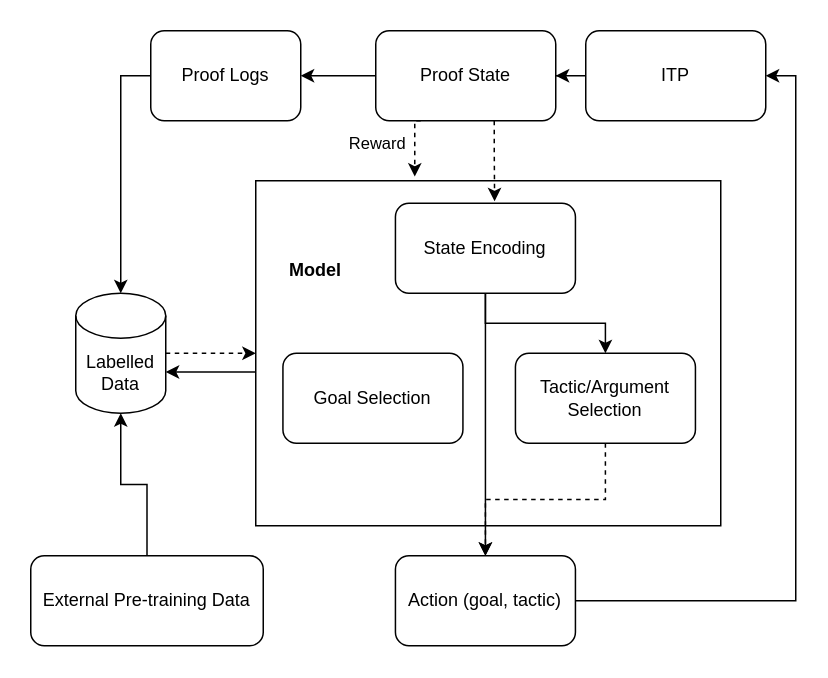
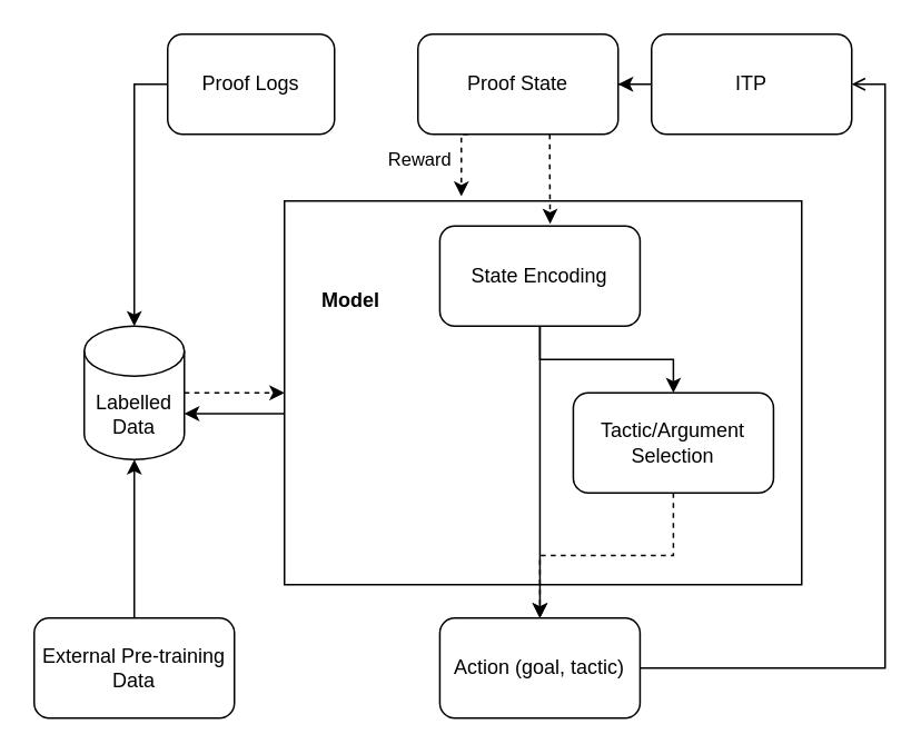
  <mxCell id="0" />
  <mxCell id="1" parent="0" />
- <mxCell id="2" style="edgeStyle=orthogonalEdgeStyle;rounded=0;orthogonalLoop=1;jettySize=auto;html=1;entryX=1;entryY=0.5;entryDx=0;entryDy=0;exitX=1;exitY=0.5;exitDx=0;exitDy=0;" edge="1" parent="1" source="20" target="4"><mxGeometry relative="1" as="geometry"><Array as="points"><mxPoint x="530" y="400" /><mxPoint x="530" y="50" /></Array></mxGeometry></mxCell>
+ <mxCell id="2" style="edgeStyle=orthogonalEdgeStyle;rounded=0;orthogonalLoop=1;jettySize=auto;html=1;entryX=1;entryY=0.5;entryDx=0;entryDy=0;exitX=1;exitY=0.5;exitDx=0;exitDy=0;endArrow=open;" edge="1" parent="1" source="20" target="4"><mxGeometry relative="1" as="geometry"><Array as="points"><mxPoint x="530" y="400" /><mxPoint x="530" y="50" /></Array></mxGeometry></mxCell>
  <mxCell id="3" style="edgeStyle=orthogonalEdgeStyle;rounded=0;orthogonalLoop=1;jettySize=auto;html=1;entryX=1;entryY=0.5;entryDx=0;entryDy=0;" edge="1" parent="1" source="4" target="10"><mxGeometry relative="1" as="geometry" /></mxCell>
  <mxCell id="4" value="&lt;div&gt;ITP&lt;/div&gt;" style="rounded=1;whiteSpace=wrap;html=1;" vertex="1" parent="1"><mxGeometry x="390" y="20" width="120" height="60" as="geometry" /></mxCell>
  <mxCell id="5" style="edgeStyle=orthogonalEdgeStyle;rounded=0;orthogonalLoop=1;jettySize=auto;html=1;entryX=0.5;entryY=0;entryDx=0;entryDy=0;entryPerimeter=0;" edge="1" parent="1" source="6" target="12"><mxGeometry relative="1" as="geometry"><Array as="points"><mxPoint x="80" y="50" /><mxPoint x="80" y="195" /></Array></mxGeometry></mxCell>
  <mxCell id="6" value="Proof Logs" style="rounded=1;whiteSpace=wrap;html=1;" vertex="1" parent="1"><mxGeometry x="100" y="20" width="100" height="60" as="geometry" /></mxCell>
- <mxCell id="7" style="edgeStyle=orthogonalEdgeStyle;rounded=0;orthogonalLoop=1;jettySize=auto;html=1;entryX=1;entryY=0.5;entryDx=0;entryDy=0;" edge="1" parent="1" source="10" target="6"><mxGeometry relative="1" as="geometry" /></mxCell>
  <mxCell id="8" style="edgeStyle=orthogonalEdgeStyle;rounded=0;orthogonalLoop=1;jettySize=auto;html=1;exitX=0.25;exitY=1;exitDx=0;exitDy=0;entryX=0.342;entryY=-0.012;entryDx=0;entryDy=0;entryPerimeter=0;dashed=1;" edge="1" parent="1" source="10" target="14"><mxGeometry relative="1" as="geometry" /></mxCell>
  <mxCell id="9" value="Reward" style="edgeLabel;html=1;align=center;verticalAlign=middle;resizable=0;points=[];" vertex="1" connectable="0" parent="8"><mxGeometry x="-0.109" y="-2" relative="1" as="geometry"><mxPoint x="-24" as="offset" /></mxGeometry></mxCell>
  <mxCell id="10" value="Proof State" style="rounded=1;whiteSpace=wrap;html=1;" vertex="1" parent="1"><mxGeometry x="250" y="20" width="120" height="60" as="geometry" /></mxCell>
  <mxCell id="11" style="edgeStyle=orthogonalEdgeStyle;rounded=0;orthogonalLoop=1;jettySize=auto;html=1;entryX=0;entryY=0.5;entryDx=0;entryDy=0;dashed=1;" edge="1" parent="1" source="12" target="14"><mxGeometry relative="1" as="geometry" /></mxCell>
  <mxCell id="12" value="Labelled Data" style="shape=cylinder3;whiteSpace=wrap;html=1;boundedLbl=1;backgroundOutline=1;size=15;" vertex="1" parent="1"><mxGeometry x="50" y="195" width="60" height="80" as="geometry" /></mxCell>
  <mxCell id="13" style="edgeStyle=orthogonalEdgeStyle;rounded=0;orthogonalLoop=1;jettySize=auto;html=1;entryX=1;entryY=0;entryDx=0;entryDy=52.5;entryPerimeter=0;" edge="1" parent="1" source="14" target="12"><mxGeometry relative="1" as="geometry"><Array as="points"><mxPoint x="125" y="248" /></Array></mxGeometry></mxCell>
  <mxCell id="14" value="" style="rounded=0;whiteSpace=wrap;html=1;" vertex="1" parent="1"><mxGeometry x="170" y="120" width="310" height="230" as="geometry" /></mxCell>
  <mxCell id="15" value="&lt;div&gt;State Encoding&lt;/div&gt;" style="rounded=1;whiteSpace=wrap;html=1;" vertex="1" parent="1"><mxGeometry x="263.12" y="135" width="120" height="60" as="geometry" /></mxCell>
  <mxCell id="16" value="&lt;div&gt;Tactic/Argument Selection&lt;/div&gt;" style="rounded=1;whiteSpace=wrap;html=1;" vertex="1" parent="1"><mxGeometry x="343.12" y="235" width="120" height="60" as="geometry" /></mxCell>
  <mxCell id="17" style="edgeStyle=orthogonalEdgeStyle;rounded=0;orthogonalLoop=1;jettySize=auto;html=1;entryX=0.5;entryY=0;entryDx=0;entryDy=0;" edge="1" parent="1" source="15" target="16"><mxGeometry relative="1" as="geometry" /></mxCell>
- <mxCell id="18" value="Goal Selection" style="rounded=1;whiteSpace=wrap;html=1;" vertex="1" parent="1"><mxGeometry x="188.12" y="235" width="120" height="60" as="geometry" /></mxCell>
  <mxCell id="19" style="edgeStyle=orthogonalEdgeStyle;rounded=0;orthogonalLoop=1;jettySize=auto;html=1;" edge="1" parent="1" source="15" target="20"><mxGeometry relative="1" as="geometry" /></mxCell>
  <mxCell id="20" value="Action (goal, tactic)" style="rounded=1;whiteSpace=wrap;html=1;" vertex="1" parent="1"><mxGeometry x="263.12" y="370" width="120" height="60" as="geometry" /></mxCell>
  <mxCell id="21" style="edgeStyle=orthogonalEdgeStyle;rounded=0;orthogonalLoop=1;jettySize=auto;html=1;entryX=0.5;entryY=0;entryDx=0;entryDy=0;dashed=1;" edge="1" parent="1" source="16" target="20"><mxGeometry relative="1" as="geometry" /></mxCell>
  <mxCell id="22" value="&lt;b&gt;Model&lt;/b&gt;" style="text;html=1;strokeColor=none;fillColor=none;align=center;verticalAlign=middle;whiteSpace=wrap;rounded=0;" vertex="1" parent="1"><mxGeometry x="180" y="165" width="60" height="30" as="geometry" /></mxCell>
  <mxCell id="23" style="edgeStyle=orthogonalEdgeStyle;rounded=0;orthogonalLoop=1;jettySize=auto;html=1;entryX=0.551;entryY=-0.022;entryDx=0;entryDy=0;entryPerimeter=0;dashed=1;" edge="1" parent="1" source="10" target="15"><mxGeometry relative="1" as="geometry"><Array as="points"><mxPoint x="329" y="100" /><mxPoint x="329" y="100" /></Array></mxGeometry></mxCell>
  <mxCell id="24" style="edgeStyle=orthogonalEdgeStyle;rounded=0;orthogonalLoop=1;jettySize=auto;html=1;entryX=0.5;entryY=1;entryDx=0;entryDy=0;entryPerimeter=0;" edge="1" parent="1" source="25" target="12"><mxGeometry relative="1" as="geometry" /></mxCell>
- <mxCell id="25" value="External Pre-training Data" style="rounded=1;whiteSpace=wrap;html=1;" vertex="1" parent="1"><mxGeometry x="20" y="370" width="155" height="60" as="geometry" /></mxCell>
+ <mxCell id="25" value="External Pre-training Data" style="rounded=1;whiteSpace=wrap;html=1;" vertex="1" parent="1"><mxGeometry x="20" y="370" width="120" height="60" as="geometry" /></mxCell>
